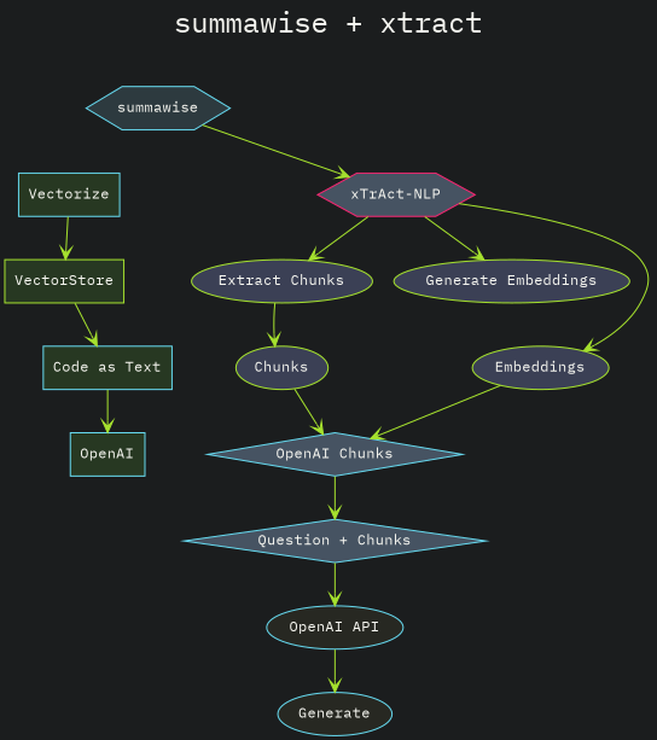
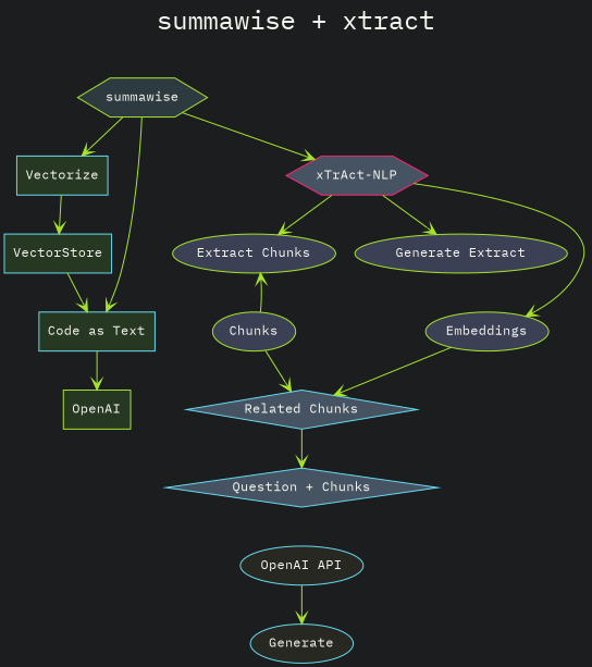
  digraph {
    bgcolor="#1B1D1E"
    fontcolor="#F8F8F2"
    fontname="IBM Plex Mono"
    fontsize=24
    label="summawise + xtract"
    labelloc=t
    rankdir=TB
    node [color="#66D9EF" fillcolor="#273822" fontcolor="#F8F8F2" fontname="IBM Plex Mono" fontsize=12 shape=ellipse style=filled]
    edge [arrowhead=open color="#A6E22E" fontname="IBM Plex Mono" fontsize=12 style=solid]
-   summawise [fillcolor="#2D3A3F" shape=hexagon]
+   summawise [color="#A6E22E" fillcolor="#2D3A3F" shape=hexagon]
    Vectorize [shape=box]
    "Code as Text" [shape=box]
    "xTrAct-NLP" [color="#F92672" fillcolor="#465362" shape=hexagon]
-   VectorStore [color="#A6E22E" shape=box]
-   OpenAI [shape=box]
+   VectorStore [shape=box]
+   OpenAI [color="#A6E22E" shape=box]
    "Extract Chunks" [color="#A6E22E" fillcolor="#3B4055"]
-   "Generate Embeddings" [color="#A6E22E" fillcolor="#3B4055"]
+   "Generate Embeddings" [color="#A6E22E" fillcolor="#3B4055" label="Generate Extract"]
    Embeddings [color="#A6E22E" fillcolor="#3B4055"]
    Chunks [color="#A6E22E" fillcolor="#3B4055"]
-   "Related Chunks" [fillcolor="#465362" shape=diamond label="OpenAI Chunks"]
+   "Related Chunks" [fillcolor="#465362" shape=diamond]
    "Question + Chunks" [fillcolor="#465362" shape=diamond]
    "OpenAI API" [fillcolor="#272822"]
    n14 [fillcolor="#272822" label=Generate]
+   summawise -> Vectorize
+   summawise -> "Code as Text"
    summawise -> "xTrAct-NLP"
    Vectorize -> VectorStore
    "Code as Text" -> OpenAI
    "xTrAct-NLP" -> "Extract Chunks"
    "xTrAct-NLP" -> "Generate Embeddings"
    "xTrAct-NLP" -> Embeddings
    VectorStore -> "Code as Text"
-   "Extract Chunks" -> Chunks
+   Chunks -> "Extract Chunks"
    Embeddings -> "Related Chunks"
    Chunks -> "Related Chunks"
    "Related Chunks" -> "Question + Chunks"
-   "Question + Chunks" -> "OpenAI API"
    "OpenAI API" -> n14
  }
